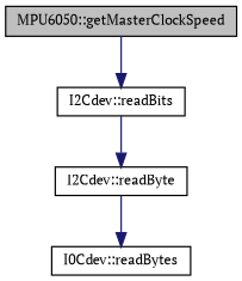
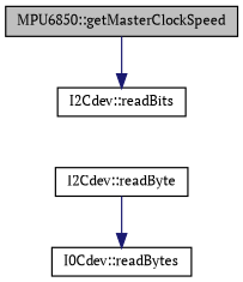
  digraph {
    fontname="PT Serif"
    rankdir=TB
    node [color=black fillcolor=white fontname="PT Serif" fontsize=10 shape=record style=filled]
    edge [color=midnightblue fontname="PT Serif" fontsize=10 labelfontname=Helvetica labelfontsize=10 style=solid]
-   n1 [fillcolor=grey75 fontcolor=black height=0.2 label="MPU6050::getMasterClockSpeed" width=0.4]
+   n1 [fillcolor=grey75 fontcolor=black height=0.2 label="MPU6850::getMasterClockSpeed" width=0.4]
    n2 [height=0.2 label="I2Cdev::readBits" width=0.4]
    n3 [height=0.2 label="I2Cdev::readByte" width=0.4]
    n4 [height=0.2 label="I0Cdev::readBytes" width=0.4]
    n1 -> n2
-   n2 -> n3
    n3 -> n4
  }
